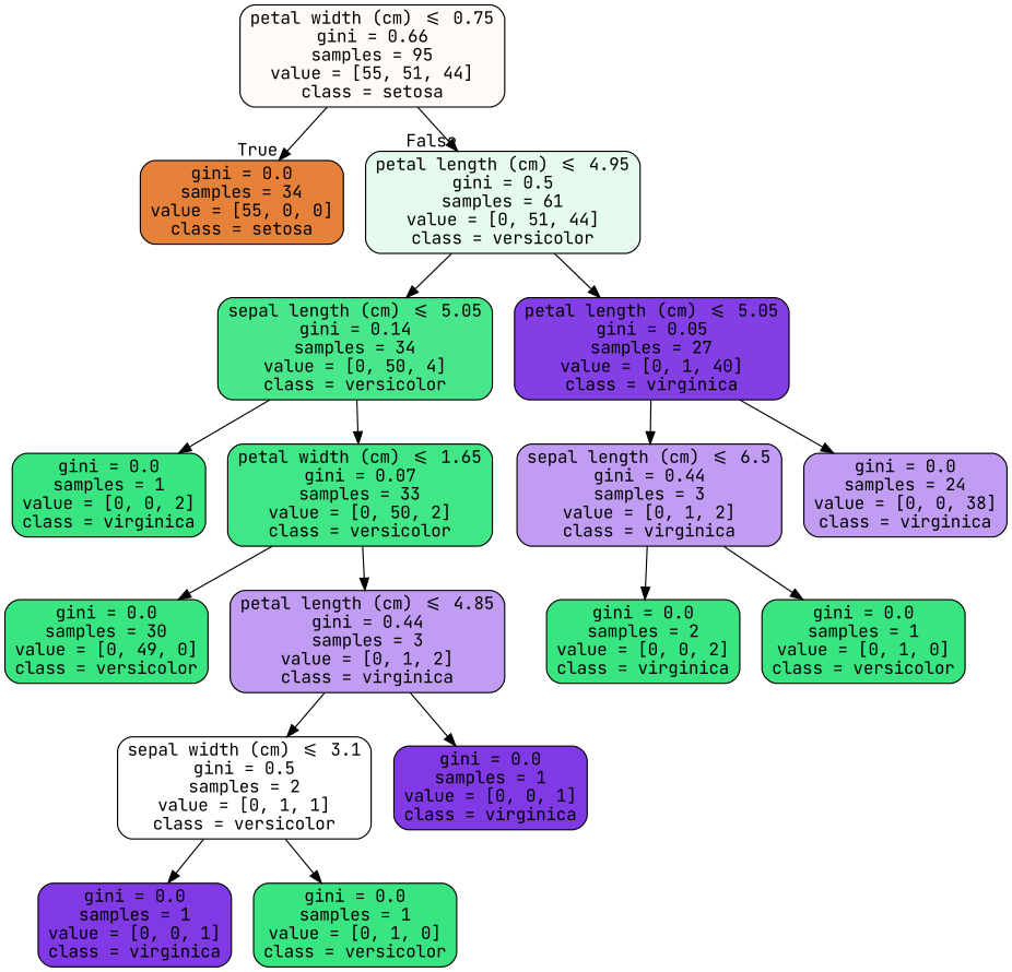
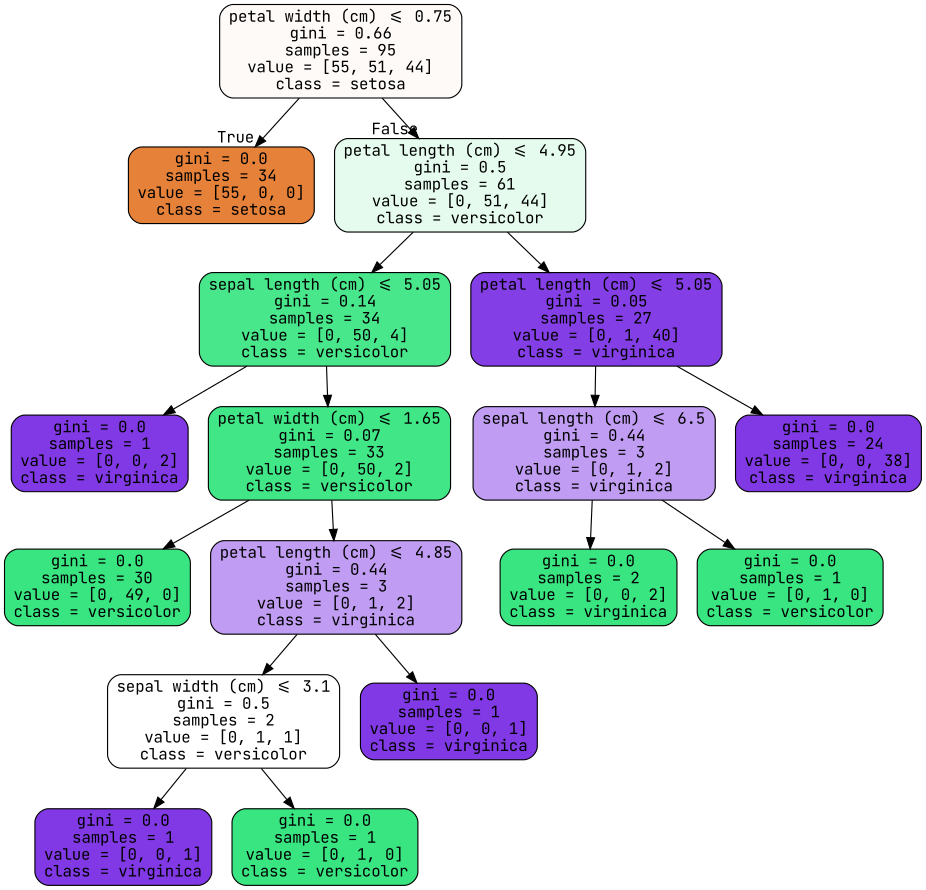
  digraph {
    fontname="JetBrains Mono"
    node [color=black fillcolor="#8139e5" fontname="JetBrains Mono" shape=box style="filled, rounded"]
    edge [fontname="JetBrains Mono"]
    n1 [fillcolor="#fefaf7" label="petal width (cm) <= 0.75\ngini = 0.66\nsamples = 95\nvalue = [55, 51, 44]\nclass = setosa"]
    n2 [fillcolor="#e58139" label="gini = 0.0\nsamples = 34\nvalue = [55, 0, 0]\nclass = setosa"]
    n3 [fillcolor="#e4fbee" label="petal length (cm) <= 4.95\ngini = 0.5\nsamples = 61\nvalue = [0, 51, 44]\nclass = versicolor"]
    n4 [fillcolor="#49e78b" label="sepal length (cm) <= 5.05\ngini = 0.14\nsamples = 34\nvalue = [0, 50, 4]\nclass = versicolor"]
    n5 [fillcolor="#843ee6" label="petal length (cm) <= 5.05\ngini = 0.05\nsamples = 27\nvalue = [0, 1, 40]\nclass = virginica"]
-   n6 [fillcolor="#39e581" label="gini = 0.0\nsamples = 1\nvalue = [0, 0, 2]\nclass = virginica"]
+   n6 [label="gini = 0.0\nsamples = 1\nvalue = [0, 0, 2]\nclass = virginica"]
    n7 [fillcolor="#41e686" label="petal width (cm) <= 1.65\ngini = 0.07\nsamples = 33\nvalue = [0, 50, 2]\nclass = versicolor"]
    n8 [fillcolor="#c09cf2" label="sepal length (cm) <= 6.5\ngini = 0.44\nsamples = 3\nvalue = [0, 1, 2]\nclass = virginica"]
-   n9 [fillcolor="#c09cf2" label="gini = 0.0\nsamples = 24\nvalue = [0, 0, 38]\nclass = virginica"]
+   n9 [label="gini = 0.0\nsamples = 24\nvalue = [0, 0, 38]\nclass = virginica"]
    n10 [fillcolor="#39e581" label="gini = 0.0\nsamples = 30\nvalue = [0, 49, 0]\nclass = versicolor"]
    n11 [fillcolor="#c09cf2" label="petal length (cm) <= 4.85\ngini = 0.44\nsamples = 3\nvalue = [0, 1, 2]\nclass = virginica"]
    n12 [fillcolor="#ffffff" label="sepal width (cm) <= 3.1\ngini = 0.5\nsamples = 2\nvalue = [0, 1, 1]\nclass = versicolor"]
    n13 [label="gini = 0.0\nsamples = 1\nvalue = [0, 0, 1]\nclass = virginica"]
    n14 [label="gini = 0.0\nsamples = 1\nvalue = [0, 0, 1]\nclass = virginica"]
    n15 [fillcolor="#39e581" label="gini = 0.0\nsamples = 1\nvalue = [0, 1, 0]\nclass = versicolor"]
    n16 [fillcolor="#39e581" label="gini = 0.0\nsamples = 2\nvalue = [0, 0, 2]\nclass = virginica"]
    n17 [fillcolor="#39e581" label="gini = 0.0\nsamples = 1\nvalue = [0, 1, 0]\nclass = versicolor"]
    n1 -> n2 [headlabel=True labelangle=45 labeldistance=2.5]
    n1 -> n3 [headlabel=False labelangle=-45 labeldistance=2.5]
    n3 -> n4
    n3 -> n5
    n4 -> n6
    n4 -> n7
    n5 -> n8
    n5 -> n9
    n7 -> n10
    n7 -> n11
    n8 -> n16
    n8 -> n17
    n11 -> n12
    n11 -> n13
    n12 -> n14
    n12 -> n15
  }
